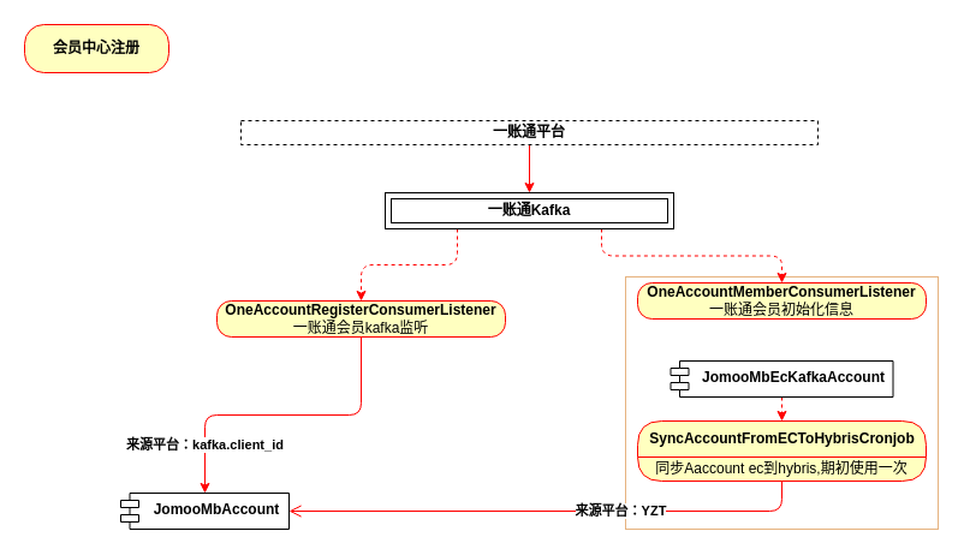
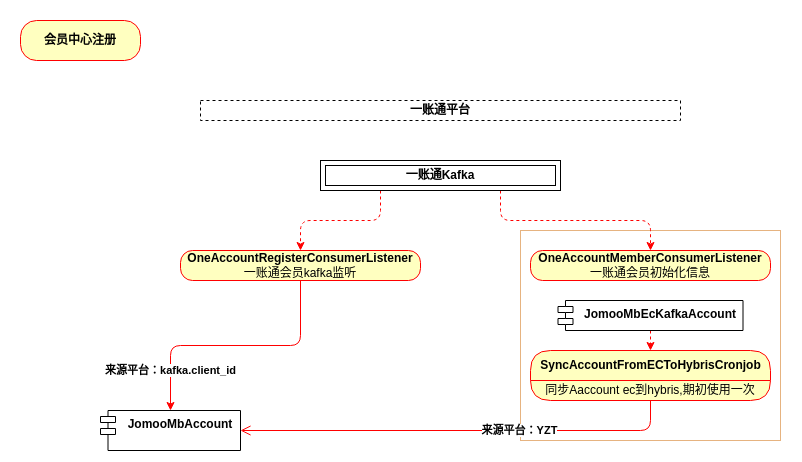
  <mxCell id="0" />
  <mxCell id="1" parent="0" />
  <mxCell id="2" value="" style="rounded=0;whiteSpace=wrap;html=1;fillColor=none;dashed=1;dashPattern=1 1;strokeColor=#CC6600;" vertex="1" parent="1"><mxGeometry x="520" y="230" width="260" height="210" as="geometry" /></mxCell>
- <mxCell id="3" value="JomooMbAccount" style="shape=module;align=left;spacingLeft=20;align=center;verticalAlign=top;jettyWidth=15;jettyHeight=6;fontStyle=1" vertex="1" parent="1"><mxGeometry x="100" y="410" width="140" height="30" as="geometry" /></mxCell>
+ <mxCell id="3" value="JomooMbAccount" style="shape=module;align=left;spacingLeft=20;align=center;verticalAlign=top;jettyWidth=15;jettyHeight=6;fontStyle=1" vertex="1" parent="1"><mxGeometry x="100" y="410" width="140" height="40" as="geometry" /></mxCell>
  <mxCell id="4" value="&lt;b&gt;会员中心注册&lt;/b&gt;" style="rounded=1;whiteSpace=wrap;html=1;arcSize=40;fontColor=#000000;fillColor=#ffffc0;strokeColor=#ff0000;" vertex="1" parent="1"><mxGeometry x="20" y="20" width="120" height="40" as="geometry" /></mxCell>
- <mxCell id="5" style="edgeStyle=orthogonalEdgeStyle;rounded=1;orthogonalLoop=1;jettySize=auto;html=1;exitX=0.5;exitY=1;exitDx=0;exitDy=0;entryX=0.5;entryY=0;entryDx=0;entryDy=0;strokeColor=#FF0000;" edge="1" parent="1" source="6" target="14"><mxGeometry relative="1" as="geometry" /></mxCell>
  <mxCell id="6" value="&lt;b&gt;一账通平台&lt;/b&gt;" style="whiteSpace=wrap;html=1;align=center;dashed=1;" vertex="1" parent="1"><mxGeometry x="200" y="100" width="480" height="20" as="geometry" /></mxCell>
  <mxCell id="7" value="" style="edgeStyle=orthogonalEdgeStyle;html=1;verticalAlign=bottom;endArrow=open;endSize=8;strokeColor=#ff0000;entryX=1;entryY=0.5;entryDx=0;entryDy=0;exitX=0.5;exitY=1;exitDx=0;exitDy=0;" edge="1" source="18" parent="1" target="3"><mxGeometry relative="1" as="geometry"><mxPoint x="260" y="340" as="targetPoint" /><mxPoint x="550" y="370" as="sourcePoint" /></mxGeometry></mxCell>
  <mxCell id="8" value="来源平台：YZT" style="edgeLabel;html=1;align=center;verticalAlign=middle;resizable=0;points=[];fontStyle=1" vertex="1" connectable="0" parent="7"><mxGeometry x="-0.264" y="-1" relative="1" as="geometry"><mxPoint as="offset" /></mxGeometry></mxCell>
- <mxCell id="9" value="&lt;b&gt;OneAccountMemberConsumerListener&lt;br&gt;&lt;/b&gt;一账通会员初始化信息" style="rounded=1;whiteSpace=wrap;html=1;arcSize=40;fontColor=#000000;fillColor=#ffffc0;strokeColor=#ff0000;" vertex="1" parent="1"><mxGeometry x="530" y="235" width="240" height="30" as="geometry" /></mxCell>
+ <mxCell id="9" value="&lt;b&gt;OneAccountMemberConsumerListener&lt;br&gt;&lt;/b&gt;一账通会员初始化信息" style="rounded=1;whiteSpace=wrap;html=1;arcSize=40;fontColor=#000000;fillColor=#ffffc0;strokeColor=#ff0000;" vertex="1" parent="1"><mxGeometry x="530" y="250" width="240" height="30" as="geometry" /></mxCell>
  <mxCell id="10" style="edgeStyle=orthogonalEdgeStyle;rounded=1;orthogonalLoop=1;jettySize=auto;html=1;exitX=0.5;exitY=1;exitDx=0;exitDy=0;entryX=0.5;entryY=0;entryDx=0;entryDy=0;dashed=1;strokeColor=#FF0000;" edge="1" parent="1" source="11" target="17"><mxGeometry relative="1" as="geometry" /></mxCell>
  <mxCell id="11" value="JomooMbEcKafkaAccount" style="shape=module;align=left;spacingLeft=20;align=center;verticalAlign=top;jettyWidth=15;jettyHeight=6;fontStyle=1" vertex="1" parent="1"><mxGeometry x="557.5" y="300" width="185" height="30" as="geometry" /></mxCell>
  <mxCell id="12" style="edgeStyle=orthogonalEdgeStyle;rounded=1;orthogonalLoop=1;jettySize=auto;html=1;exitX=0.75;exitY=1;exitDx=0;exitDy=0;entryX=0.5;entryY=0;entryDx=0;entryDy=0;strokeColor=#FF0000;dashed=1;" edge="1" parent="1" source="14" target="9"><mxGeometry relative="1" as="geometry" /></mxCell>
  <mxCell id="13" style="edgeStyle=orthogonalEdgeStyle;rounded=1;orthogonalLoop=1;jettySize=auto;html=1;exitX=0.25;exitY=1;exitDx=0;exitDy=0;entryX=0.5;entryY=0;entryDx=0;entryDy=0;strokeColor=#FF0000;dashed=1;" edge="1" parent="1" source="14" target="16"><mxGeometry relative="1" as="geometry" /></mxCell>
  <mxCell id="14" value="&lt;b&gt;一账通Kafka&lt;/b&gt;" style="shape=ext;margin=3;double=1;whiteSpace=wrap;html=1;align=center;" vertex="1" parent="1"><mxGeometry x="320" y="160" width="240" height="30" as="geometry" /></mxCell>
  <mxCell id="15" value="&lt;b&gt;来源平台：kafka.client_id&lt;/b&gt;" style="edgeStyle=orthogonalEdgeStyle;rounded=1;orthogonalLoop=1;jettySize=auto;html=1;exitX=0.5;exitY=1;exitDx=0;exitDy=0;strokeColor=#FF0000;" edge="1" parent="1" source="16" target="3"><mxGeometry x="0.692" relative="1" as="geometry"><mxPoint as="offset" /></mxGeometry></mxCell>
  <mxCell id="16" value="&lt;b&gt;OneAccountRegisterConsumerListener&lt;/b&gt;&lt;br&gt;一账通会员kafka监听" style="rounded=1;whiteSpace=wrap;html=1;arcSize=40;fontColor=#000000;fillColor=#ffffc0;strokeColor=#ff0000;" vertex="1" parent="1"><mxGeometry x="180" y="250" width="240" height="30" as="geometry" /></mxCell>
  <mxCell id="17" value="SyncAccountFromECToHybrisCronjob" style="swimlane;html=1;fontStyle=1;align=center;verticalAlign=middle;childLayout=stackLayout;horizontal=1;startSize=30;horizontalStack=0;resizeParent=0;resizeLast=1;container=0;fontColor=#000000;collapsible=0;rounded=1;arcSize=30;strokeColor=#ff0000;fillColor=#ffffc0;swimlaneFillColor=#ffffc0;dropTarget=0;" vertex="1" parent="1"><mxGeometry x="530" y="350" width="240" height="50" as="geometry" /></mxCell>
  <mxCell id="18" value="同步Aaccount ec到hybris,期初使用一次" style="text;html=1;strokeColor=none;fillColor=none;align=center;verticalAlign=middle;spacingLeft=4;spacingRight=4;whiteSpace=wrap;overflow=hidden;rotatable=0;fontColor=#000000;" vertex="1" parent="17"><mxGeometry y="30" width="240" height="20" as="geometry" /></mxCell>
